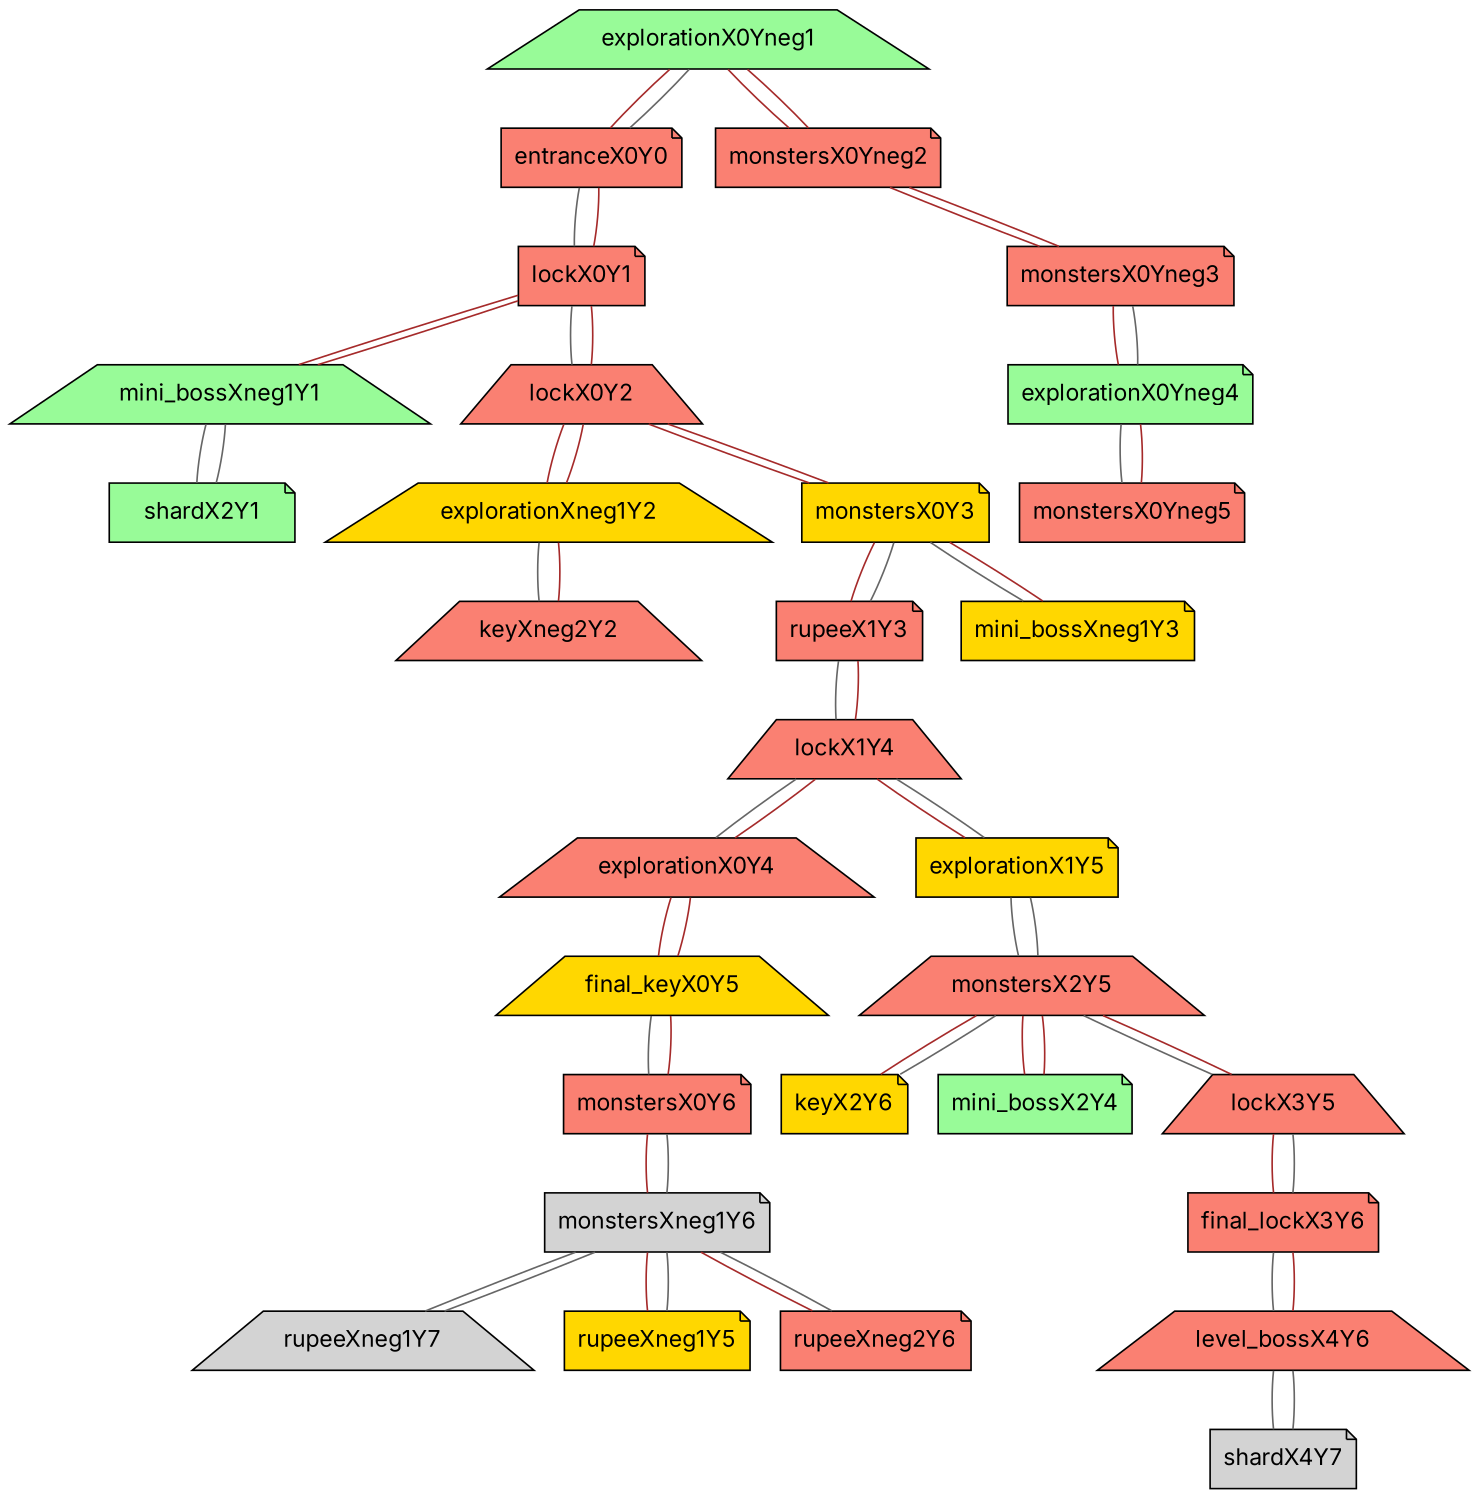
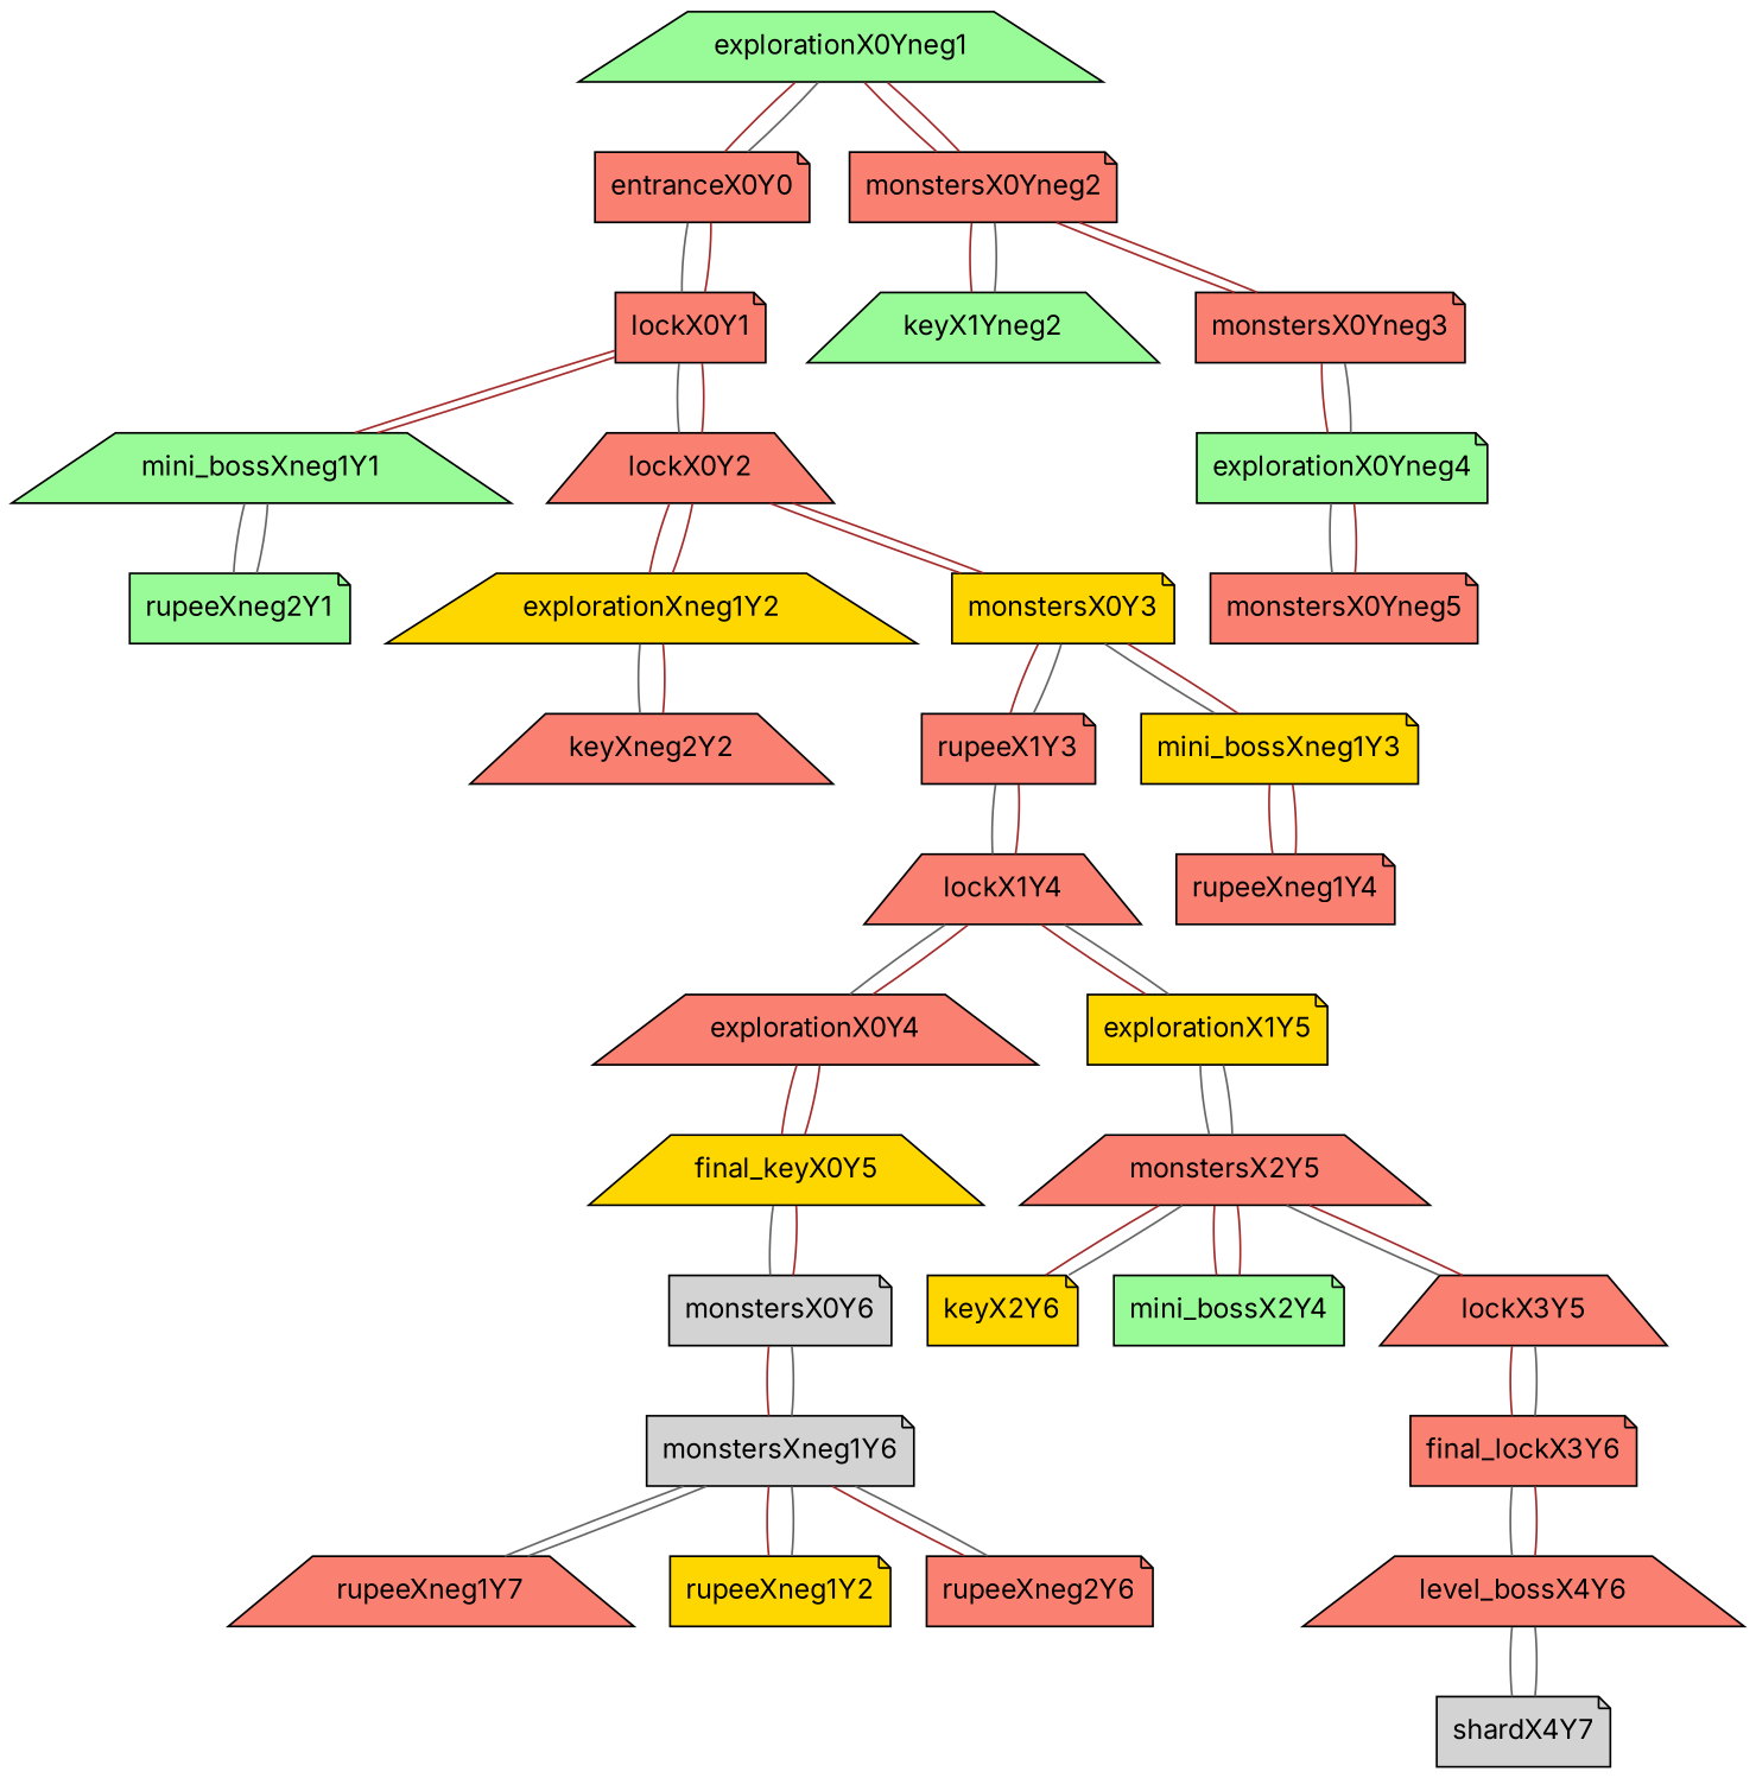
  graph {
    fontname=Inter
    node [fillcolor=salmon fontname=Inter shape=note style=filled]
    edge [color=brown fontname=Inter]
    explorationX0Yneg1 [fillcolor=palegreen shape=trapezium]
    entranceX0Y0
    lockX0Y1
    monstersX0Yneg2
    mini_bossXneg1Y1 [fillcolor=palegreen shape=trapezium]
    lockX0Y2 [shape=trapezium]
+   keyX1Yneg2 [fillcolor=palegreen shape=trapezium]
    monstersX0Yneg3
    explorationX0Yneg4 [fillcolor=palegreen]
    monstersX0Yneg5
-   rupeeXneg2Y1 [fillcolor=palegreen label=shardX2Y1]
+   rupeeXneg2Y1 [fillcolor=palegreen]
    explorationXneg1Y2 [fillcolor=gold shape=trapezium]
    monstersX0Y3 [fillcolor=gold]
    keyXneg2Y2 [shape=trapezium]
    rupeeX1Y3
    mini_bossXneg1Y3 [fillcolor=gold]
    lockX1Y4 [shape=trapezium]
+   rupeeXneg1Y4
    explorationX0Y4 [shape=trapezium]
    explorationX1Y5 [fillcolor=gold]
    final_keyX0Y5 [fillcolor=gold shape=trapezium]
    monstersX2Y5 [shape=trapezium]
-   monstersX0Y6
+   monstersX0Y6 [fillcolor=lightgrey]
    monstersXneg1Y6 [fillcolor=lightgrey]
    keyX2Y6 [fillcolor=gold]
    mini_bossX2Y4 [fillcolor=palegreen]
    lockX3Y5 [shape=trapezium]
    final_lockX3Y6
-   rupeeXneg1Y7 [fillcolor=lightgrey shape=trapezium]
-   rupeeXneg1Y5 [fillcolor=gold]
+   rupeeXneg1Y7 [shape=trapezium]
+   rupeeXneg1Y5 [fillcolor=gold label=rupeeXneg1Y2]
    rupeeXneg2Y6
    level_bossX4Y6 [shape=trapezium]
    shardX4Y7 [fillcolor=lightgrey]
    explorationX0Yneg1 -- entranceX0Y0
    explorationX0Yneg1 -- monstersX0Yneg2
    entranceX0Y0 -- explorationX0Yneg1 [color=gray40]
    entranceX0Y0 -- lockX0Y1 [color=gray40]
    lockX0Y1 -- entranceX0Y0
    lockX0Y1 -- mini_bossXneg1Y1
    lockX0Y1 -- lockX0Y2 [color=gray40]
    monstersX0Yneg2 -- explorationX0Yneg1
+   monstersX0Yneg2 -- keyX1Yneg2
    monstersX0Yneg2 -- monstersX0Yneg3
    mini_bossXneg1Y1 -- lockX0Y1
    mini_bossXneg1Y1 -- rupeeXneg2Y1 [color=gray40]
    lockX0Y2 -- lockX0Y1
    lockX0Y2 -- explorationXneg1Y2
    lockX0Y2 -- monstersX0Y3
+   keyX1Yneg2 -- monstersX0Yneg2 [color=gray40]
    monstersX0Yneg3 -- monstersX0Yneg2
    monstersX0Yneg3 -- explorationX0Yneg4
    explorationX0Yneg4 -- monstersX0Yneg3 [color=gray40]
    explorationX0Yneg4 -- monstersX0Yneg5 [color=gray40]
    monstersX0Yneg5 -- explorationX0Yneg4
    rupeeXneg2Y1 -- mini_bossXneg1Y1 [color=gray40]
    explorationXneg1Y2 -- lockX0Y2
    explorationXneg1Y2 -- keyXneg2Y2 [color=gray40]
    monstersX0Y3 -- lockX0Y2
    monstersX0Y3 -- rupeeX1Y3
    monstersX0Y3 -- mini_bossXneg1Y3 [color=gray40]
    keyXneg2Y2 -- explorationXneg1Y2
    rupeeX1Y3 -- monstersX0Y3 [color=gray40]
    rupeeX1Y3 -- lockX1Y4 [color=gray40]
    mini_bossXneg1Y3 -- monstersX0Y3
+   mini_bossXneg1Y3 -- rupeeXneg1Y4
    lockX1Y4 -- rupeeX1Y3
    lockX1Y4 -- explorationX0Y4 [color=gray40]
    lockX1Y4 -- explorationX1Y5
+   rupeeXneg1Y4 -- mini_bossXneg1Y3
    explorationX0Y4 -- lockX1Y4
    explorationX0Y4 -- final_keyX0Y5
    explorationX1Y5 -- lockX1Y4 [color=gray40]
    explorationX1Y5 -- monstersX2Y5 [color=gray40]
    final_keyX0Y5 -- explorationX0Y4
    final_keyX0Y5 -- monstersX0Y6 [color=gray40]
    monstersX2Y5 -- explorationX1Y5 [color=gray40]
    monstersX2Y5 -- keyX2Y6
    monstersX2Y5 -- mini_bossX2Y4
    monstersX2Y5 -- lockX3Y5 [color=gray40]
    monstersX0Y6 -- final_keyX0Y5
    monstersX0Y6 -- monstersXneg1Y6
    monstersXneg1Y6 -- monstersX0Y6 [color=gray40]
    monstersXneg1Y6 -- rupeeXneg1Y7 [color=gray40]
    monstersXneg1Y6 -- rupeeXneg1Y5
    monstersXneg1Y6 -- rupeeXneg2Y6
    keyX2Y6 -- monstersX2Y5 [color=gray40]
    mini_bossX2Y4 -- monstersX2Y5
    lockX3Y5 -- monstersX2Y5
    lockX3Y5 -- final_lockX3Y6
    final_lockX3Y6 -- lockX3Y5 [color=gray40]
    final_lockX3Y6 -- level_bossX4Y6 [color=gray40]
    rupeeXneg1Y7 -- monstersXneg1Y6 [color=gray40]
    rupeeXneg1Y5 -- monstersXneg1Y6 [color=gray40]
    rupeeXneg2Y6 -- monstersXneg1Y6 [color=gray40]
    level_bossX4Y6 -- final_lockX3Y6
    level_bossX4Y6 -- shardX4Y7 [color=gray40]
    shardX4Y7 -- level_bossX4Y6 [color=gray40]
  }
